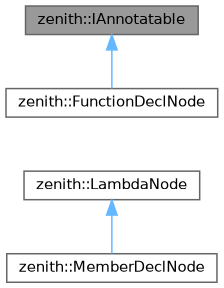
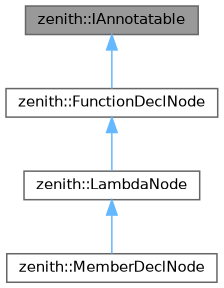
  digraph {
    node [color=gray40 fillcolor=white fontname=Helvetica fontsize=10 shape=box style=filled]
    edge [color=steelblue1 dir=back fontname=Helvetica fontsize=10 labelfontname=Helvetica labelfontsize=10 style=solid]
    n1 [fillcolor=grey60 fontcolor=black height=0.2 label="zenith::IAnnotatable" width=0.4]
    n2 [height=0.2 label="zenith::FunctionDeclNode" width=0.4]
    n3 [height=0.2 label="zenith::LambdaNode" width=0.4]
    n4 [height=0.2 label="zenith::MemberDeclNode" width=0.4]
    n1 -> n2
+   n2 -> n3
    n3 -> n4
  }
